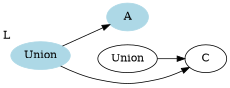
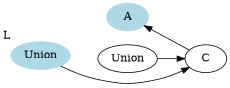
  digraph {
    rankdir=LR
    n1 [label=Union]
    n2 [color=lightblue label=A style=filled]
    n3 [label=C]
    n4 [color=lightblue label=Union style=filled xlabel=L]
    subgraph sub_1 {
      rank=same
      n1
      n2
    }
    n1 -> n3
    n2 -> n1 [style=invis]
-   n4 -> n2
+   n3 -> n2
    n4 -> n3
  }
